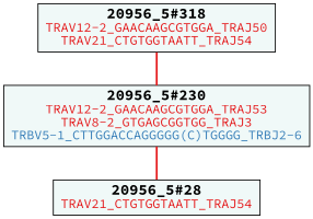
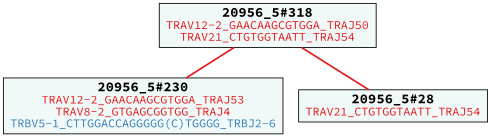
  graph {
    fontname="Source Code Pro"
    node [fillcolor="#8dd3c720" fontname="Source Code Pro" shape=box style=filled]
    edge [color="#e41a1c" fontname="Source Code Pro" penwidth=2 weight=1]
    n1 [label=<<FONT POINT-SIZE="16"><B>20956_5#318</B></FONT><BR/><FONT COLOR = "#e41a1c">TRAV12-2_GAACAAGCGTGGA_TRAJ50</FONT><BR/><FONT COLOR = "#e41a1c">TRAV21_CTGTGGTAATT_TRAJ54</FONT>>]
-   n2 [label=<<FONT POINT-SIZE="16"><B>20956_5#230</B></FONT><BR/><FONT COLOR = "#e41a1c">TRAV12-2_GAACAAGCGTGGA_TRAJ53</FONT><BR/><FONT COLOR = "#e41a1c">TRAV8-2_GTGAGCGGTGG_TRAJ3</FONT><BR/><FONT COLOR = "#377eb8">TRBV5-1_CTTGGACCAGGGGG(C)TGGGG_TRBJ2-6</FONT>>]
+   n2 [label=<<FONT POINT-SIZE="16"><B>20956_5#230</B></FONT><BR/><FONT COLOR = "#e41a1c">TRAV12-2_GAACAAGCGTGGA_TRAJ53</FONT><BR/><FONT COLOR = "#e41a1c">TRAV8-2_GTGAGCGGTGG_TRAJ4</FONT><BR/><FONT COLOR = "#377eb8">TRBV5-1_CTTGGACCAGGGGG(C)TGGGG_TRBJ2-6</FONT>>]
    n3 [label=<<FONT POINT-SIZE="16"><B>20956_5#28</B></FONT><BR/><FONT COLOR = "#e41a1c">TRAV21_CTGTGGTAATT_TRAJ54</FONT>>]
    n1 -- n2
-   n2 -- n3
+   n1 -- n3
  }
